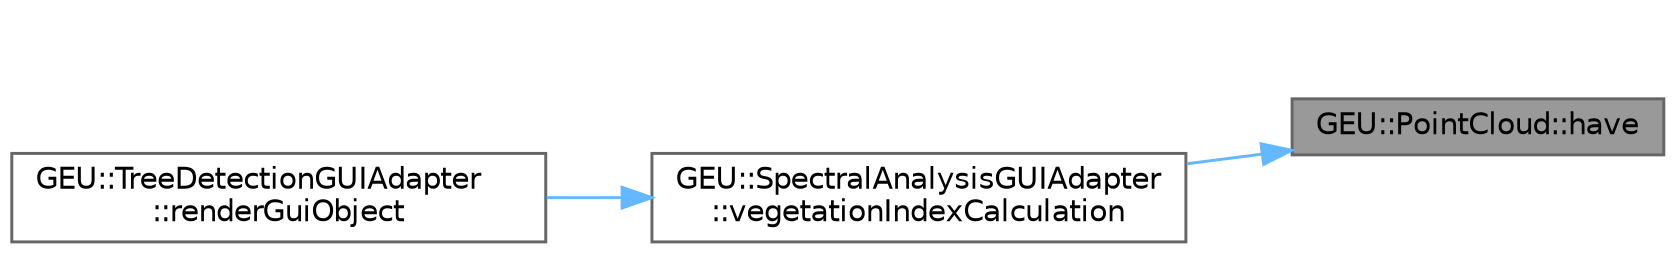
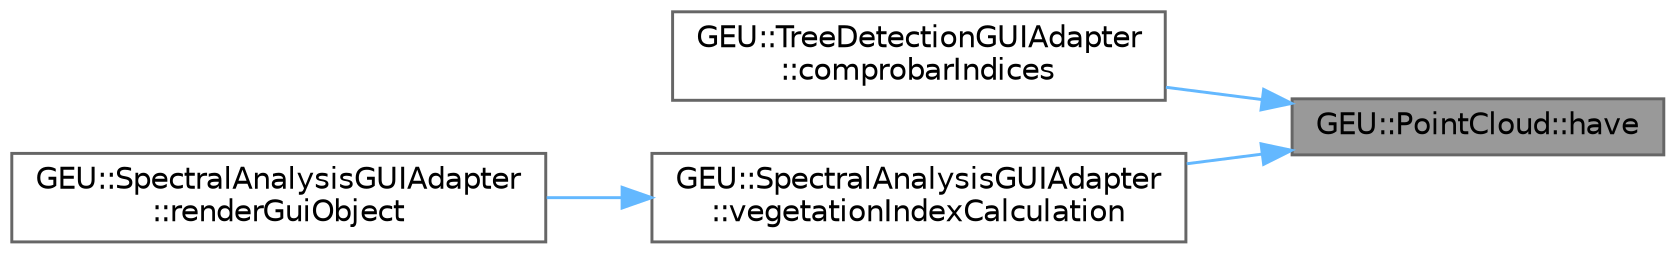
  digraph {
    rankdir=RL
    node [color=grey40 fillcolor=white fontname=Helvetica fontsize=10 shape=box style=filled]
    edge [color=steelblue1 dir=back fontname=Helvetica fontsize=10 labelfontname=Helvetica labelfontsize=10 style=solid]
    n1 [color=gray40 fillcolor=grey60 fontcolor=black height=0.2 label="GEU::PointCloud::have" width=0.4]
+   n2 [height=0.2 label="GEU::TreeDetectionGUIAdapter\l::comprobarIndices" width=0.4]
    n3 [height=0.2 label="GEU::SpectralAnalysisGUIAdapter\l::vegetationIndexCalculation" width=0.4]
-   n4 [height=0.2 label="GEU::TreeDetectionGUIAdapter\l::renderGuiObject" width=0.4]
+   n4 [height=0.2 label="GEU::SpectralAnalysisGUIAdapter\l::renderGuiObject" width=0.4]
+   n1 -> n2
    n1 -> n3
    n3 -> n4
  }
